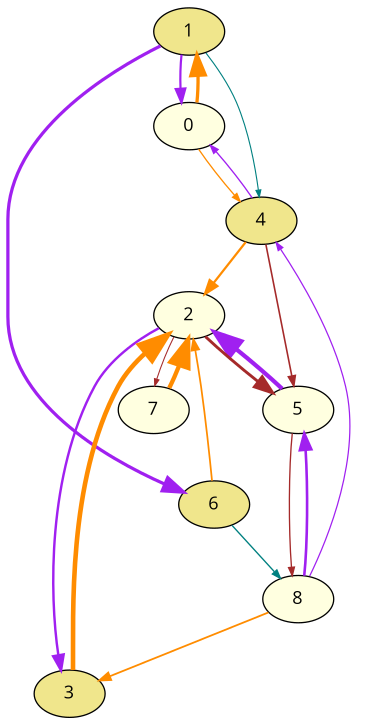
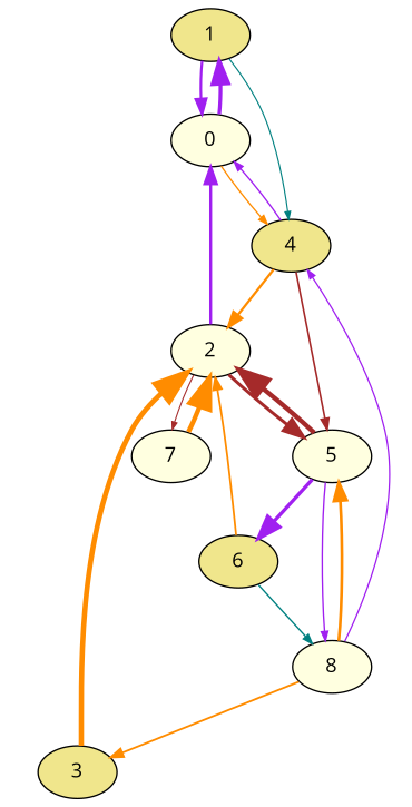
  digraph {
    fontname="Open Sans"
    node [fillcolor=lightyellow fontname="Open Sans" style=filled]
    edge [color=purple fontname="Open Sans"]
    1 [fillcolor=khaki]
    0
    4 [fillcolor=khaki]
    6 [fillcolor=khaki]
    5
    2
    8
    3 [fillcolor=khaki]
    7
    1 -> 0 [arrowsize=1.051175440373976 penwidth=1.6695139347116088]
    1 -> 4 [arrowsize=0.5343381240666181 color=teal penwidth=0.848654667635217]
-   1 -> 6 [arrowsize=1.5522231059981315 penwidth=2.46529552129115]
-   0 -> 1 [arrowsize=1.5748560745029037 color=darkorange penwidth=2.5012420006810823]
+   5 -> 6 [arrowsize=1.5522231059981315 penwidth=2.46529552129115]
+   0 -> 1 [arrowsize=1.5748560745029037 penwidth=2.5012420006810823]
    0 -> 4 [arrowsize=0.6246444907931672 color=darkorange penwidth=0.9920824265538539]
    4 -> 0 [arrowsize=0.6396583133833169 penwidth=1.0159279094911506]
    4 -> 5 [arrowsize=0.7696789564180859 color=brown penwidth=1.2224312837228426]
    4 -> 2 [arrowsize=1.0663189688416868 color=darkorange penwidth=1.6935654211015028]
    6 -> 2 [arrowsize=0.8371362415624188 color=darkorange penwidth=1.32956932483443]
    6 -> 8 [arrowsize=0.6567069063663634 color=teal penwidth=1.0430050865818714]
-   5 -> 2 [arrowsize=2.03010477337253 penwidth=3.22428405182696]
-   5 -> 8 [arrowsize=0.6407434930945489 color=brown penwidth=1.0176514302089896]
+   5 -> 2 [arrowsize=2.03010477337253 color=brown penwidth=3.22428405182696]
+   5 -> 8 [arrowsize=0.6407434930945489 penwidth=1.0176514302089896]
    2 -> 5 [arrowsize=1.3961934095855308 color=brown penwidth=2.2174836505181963]
-   2 -> 3 [arrowsize=1.165416098912161 penwidth=1.850954980625197]
+   2 -> 0 [arrowsize=1.165416098912161 penwidth=1.850954980625197]
    2 -> 7 [arrowsize=0.51 color=brown penwidth=0.81]
    8 -> 4 [arrowsize=0.5971800898439847 penwidth=0.9484624956345642]
-   8 -> 5 [arrowsize=1.2500208685736935 penwidth=1.9853272618523368]
+   8 -> 5 [arrowsize=1.2500208685736935 color=darkorange penwidth=1.9853272618523368]
    8 -> 3 [arrowsize=0.8649179711133453 color=darkorange penwidth=1.3736932482388429]
    3 -> 2 [arrowsize=2.21 color=darkorange penwidth=3.5100000000000002]
    7 -> 2 [arrowsize=2.0597885363854433 color=darkorange penwidth=3.271428851906293]
  }
